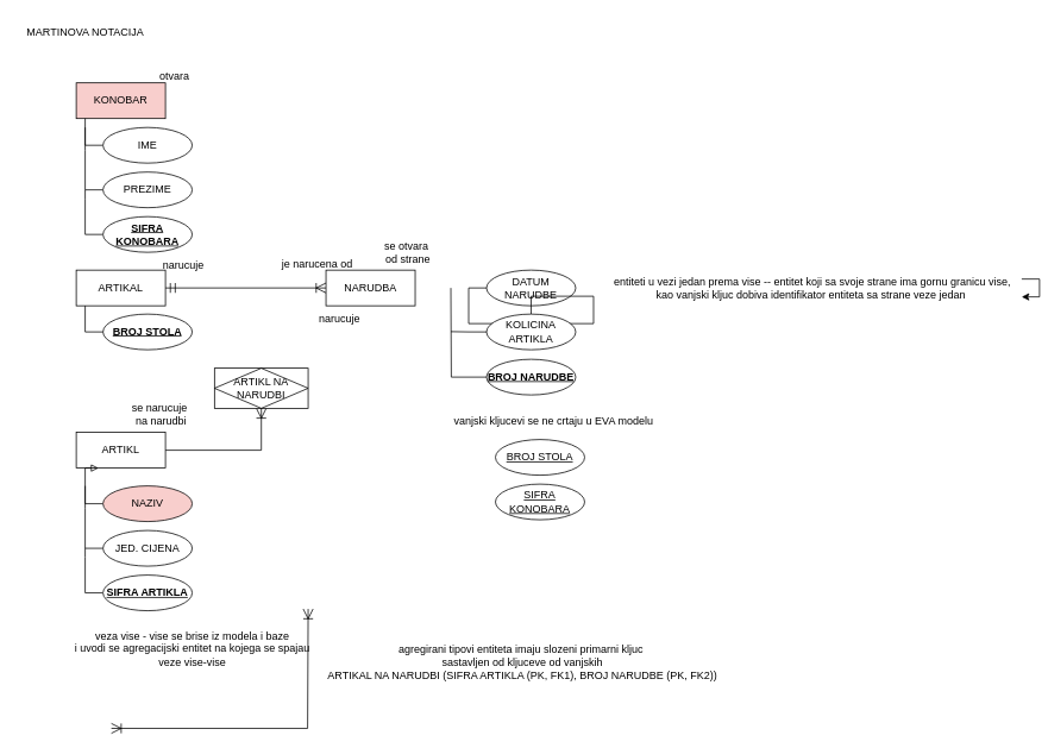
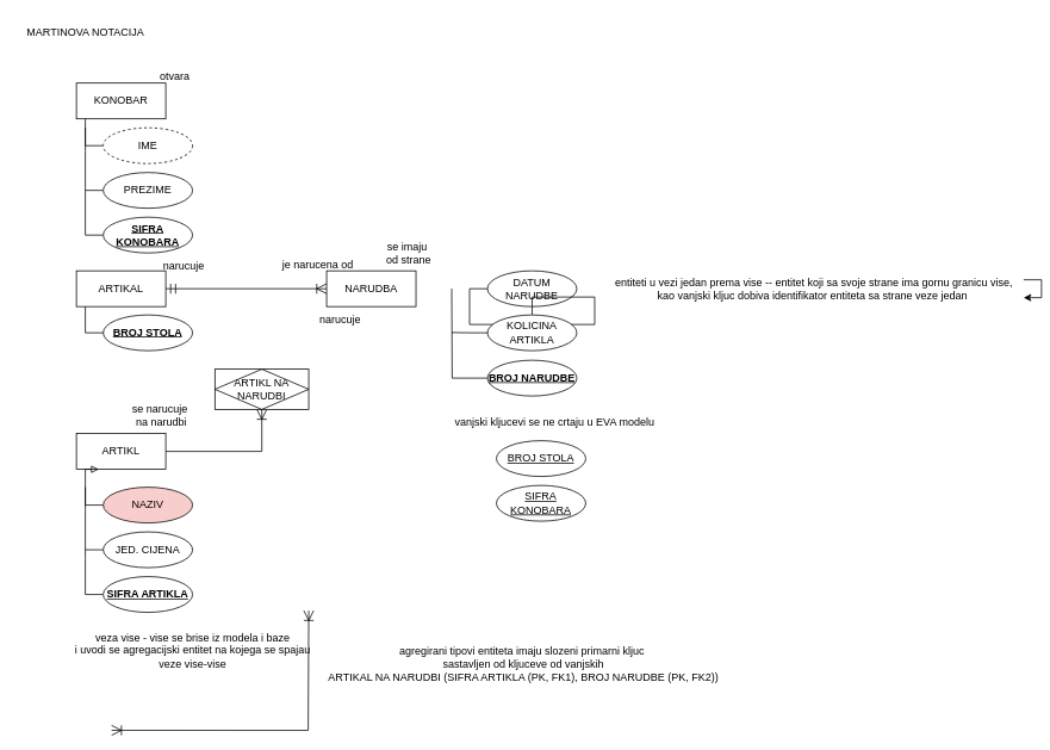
  <mxCell id="0" />
  <mxCell id="1" parent="0" />
  <mxCell id="2" value="ARTIKAL" style="whiteSpace=wrap;html=1;align=center;" vertex="1" parent="1"><mxGeometry x="85" y="302" width="100" height="40" as="geometry" /></mxCell>
  <mxCell id="3" style="edgeStyle=orthogonalEdgeStyle;rounded=0;orthogonalLoop=1;jettySize=auto;html=1;exitX=1;exitY=0.5;exitDx=0;exitDy=0;entryX=0.5;entryY=1;entryDx=0;entryDy=0;endArrow=ERoneToMany;endFill=0;endSize=9;" edge="1" parent="1" source="4" target="42"><mxGeometry relative="1" as="geometry" /></mxCell>
  <mxCell id="4" value="ARTIKL" style="whiteSpace=wrap;html=1;align=center;" vertex="1" parent="1"><mxGeometry x="85" y="484" width="100" height="40" as="geometry" /></mxCell>
- <mxCell id="5" value="KONOBAR" style="whiteSpace=wrap;html=1;align=center;fillColor=#f8cecc;" vertex="1" parent="1"><mxGeometry x="85" y="92" width="100" height="40" as="geometry" /></mxCell>
+ <mxCell id="5" value="KONOBAR" style="whiteSpace=wrap;html=1;align=center;" vertex="1" parent="1"><mxGeometry x="85" y="92" width="100" height="40" as="geometry" /></mxCell>
  <mxCell id="6" style="edgeStyle=orthogonalEdgeStyle;rounded=0;orthogonalLoop=1;jettySize=auto;html=1;exitX=0;exitY=0.5;exitDx=0;exitDy=0;entryX=1;entryY=0.5;entryDx=0;entryDy=0;endArrow=ERmandOne;endFill=0;startArrow=ERoneToMany;startFill=0;targetPerimeterSpacing=0;endSize=9;startSize=9;" edge="1" parent="1" source="8" target="2"><mxGeometry relative="1" as="geometry" /></mxCell>
  <mxCell id="7" style="edgeStyle=orthogonalEdgeStyle;rounded=0;orthogonalLoop=1;jettySize=auto;html=1;entryX=1;entryY=0.5;entryDx=0;entryDy=0;endArrow=ERoneToMany;endFill=0;endSize=9;startSize=9;startArrow=ERoneToMany;startFill=0;exitX=0.866;exitY=-0.132;exitDx=0;exitDy=0;exitPerimeter=0;" edge="1" parent="1"><mxGeometry relative="1" as="geometry"><mxPoint x="345" y="682" as="sourcePoint" /><mxPoint x="124.38" y="815.96" as="targetPoint" /><Array as="points"><mxPoint x="345.38" y="685.96" /><mxPoint x="344.38" y="815.96" /></Array></mxGeometry></mxCell>
  <mxCell id="8" value="NARUDBA" style="whiteSpace=wrap;html=1;align=center;" vertex="1" parent="1"><mxGeometry x="365" y="302" width="100" height="40" as="geometry" /></mxCell>
  <mxCell id="9" value="MARTINOVA NOTACIJA" style="text;html=1;align=center;verticalAlign=middle;resizable=0;points=[];autosize=1;strokeColor=none;fillColor=none;" vertex="1" parent="1"><mxGeometry x="20" y="20" width="150" height="30" as="geometry" /></mxCell>
  <mxCell id="10" style="edgeStyle=orthogonalEdgeStyle;rounded=0;orthogonalLoop=1;jettySize=auto;html=1;exitX=0;exitY=0.5;exitDx=0;exitDy=0;entryX=0.25;entryY=1;entryDx=0;entryDy=0;endArrow=block;endFill=0;" edge="1" parent="1" source="11" target="4"><mxGeometry relative="1" as="geometry" /></mxCell>
  <mxCell id="11" value="NAZIV" style="ellipse;whiteSpace=wrap;html=1;align=center;fillColor=#f8cecc;" vertex="1" parent="1"><mxGeometry x="115" y="544" width="100" height="40" as="geometry" /></mxCell>
  <mxCell id="12" style="edgeStyle=orthogonalEdgeStyle;rounded=0;orthogonalLoop=1;jettySize=auto;html=1;exitX=0;exitY=0.5;exitDx=0;exitDy=0;endArrow=none;endFill=0;" edge="1" parent="1" source="13"><mxGeometry relative="1" as="geometry"><mxPoint x="95" y="544" as="targetPoint" /></mxGeometry></mxCell>
  <mxCell id="13" value="JED. CIJENA" style="ellipse;whiteSpace=wrap;html=1;align=center;" vertex="1" parent="1"><mxGeometry x="115" y="594" width="100" height="40" as="geometry" /></mxCell>
  <mxCell id="14" style="edgeStyle=orthogonalEdgeStyle;rounded=0;orthogonalLoop=1;jettySize=auto;html=1;exitX=0;exitY=0.5;exitDx=0;exitDy=0;endArrow=none;endFill=0;" edge="1" parent="1" source="15"><mxGeometry relative="1" as="geometry"><mxPoint x="95" y="614" as="targetPoint" /></mxGeometry></mxCell>
  <mxCell id="15" value="&lt;b&gt;SIFRA ARTIKLA&lt;/b&gt;" style="ellipse;whiteSpace=wrap;html=1;align=center;fontStyle=4;" vertex="1" parent="1"><mxGeometry x="115" y="644" width="100" height="40" as="geometry" /></mxCell>
  <mxCell id="16" value="&lt;u&gt;&lt;b&gt;BROJ STOLA&lt;/b&gt;&lt;/u&gt;" style="ellipse;whiteSpace=wrap;html=1;align=center;" vertex="1" parent="1"><mxGeometry x="115" y="351.32" width="100" height="40" as="geometry" /></mxCell>
  <mxCell id="17" style="edgeStyle=orthogonalEdgeStyle;rounded=0;orthogonalLoop=1;jettySize=auto;html=1;exitX=0;exitY=0.5;exitDx=0;exitDy=0;entryX=0.1;entryY=1.017;entryDx=0;entryDy=0;entryPerimeter=0;endArrow=none;endFill=0;" edge="1" parent="1" source="16"><mxGeometry relative="1" as="geometry"><mxPoint x="95" y="342" as="targetPoint" /></mxGeometry></mxCell>
  <mxCell id="18" style="edgeStyle=orthogonalEdgeStyle;rounded=0;orthogonalLoop=1;jettySize=auto;html=1;exitX=0;exitY=0.5;exitDx=0;exitDy=0;endArrow=none;endFill=0;" edge="1" parent="1" source="19"><mxGeometry relative="1" as="geometry"><mxPoint x="95" y="132" as="targetPoint" /></mxGeometry></mxCell>
- <mxCell id="19" value="IME" style="ellipse;whiteSpace=wrap;html=1;align=center;" vertex="1" parent="1"><mxGeometry x="115" y="142" width="100" height="40" as="geometry" /></mxCell>
+ <mxCell id="19" value="IME" style="ellipse;whiteSpace=wrap;html=1;align=center;dashed=1;" vertex="1" parent="1"><mxGeometry x="115" y="142" width="100" height="40" as="geometry" /></mxCell>
  <mxCell id="20" style="edgeStyle=orthogonalEdgeStyle;rounded=0;orthogonalLoop=1;jettySize=auto;html=1;exitX=0;exitY=0.5;exitDx=0;exitDy=0;endArrow=none;endFill=0;" edge="1" parent="1" source="21"><mxGeometry relative="1" as="geometry"><mxPoint x="95" y="142" as="targetPoint" /></mxGeometry></mxCell>
  <mxCell id="21" value="PREZIME" style="ellipse;whiteSpace=wrap;html=1;align=center;" vertex="1" parent="1"><mxGeometry x="115" y="192" width="100" height="40" as="geometry" /></mxCell>
  <mxCell id="22" style="edgeStyle=orthogonalEdgeStyle;rounded=0;orthogonalLoop=1;jettySize=auto;html=1;exitX=0;exitY=0.5;exitDx=0;exitDy=0;endArrow=none;endFill=0;" edge="1" parent="1" source="23"><mxGeometry relative="1" as="geometry"><mxPoint x="95" y="212" as="targetPoint" /></mxGeometry></mxCell>
  <mxCell id="23" value="&lt;b&gt;SIFRA KONOBARA&lt;/b&gt;" style="ellipse;whiteSpace=wrap;html=1;align=center;fontStyle=4;" vertex="1" parent="1"><mxGeometry x="115" y="242" width="100" height="40" as="geometry" /></mxCell>
  <mxCell id="24" value="DATUM NARUDBE" style="ellipse;whiteSpace=wrap;html=1;align=center;" vertex="1" parent="1"><mxGeometry x="545" y="302" width="100" height="40" as="geometry" /></mxCell>
  <mxCell id="25" style="edgeStyle=orthogonalEdgeStyle;rounded=0;orthogonalLoop=1;jettySize=auto;html=1;exitX=0;exitY=0.5;exitDx=0;exitDy=0;endArrow=none;endFill=0;" edge="1" parent="1" source="24" target="26"><mxGeometry relative="1" as="geometry"><mxPoint x="485" y="317.34" as="targetPoint" /></mxGeometry></mxCell>
  <mxCell id="26" value="KOLICINA ARTIKLA" style="ellipse;whiteSpace=wrap;html=1;align=center;" vertex="1" parent="1"><mxGeometry x="545" y="351.32" width="100" height="40" as="geometry" /></mxCell>
  <mxCell id="27" style="edgeStyle=orthogonalEdgeStyle;rounded=0;orthogonalLoop=1;jettySize=auto;html=1;exitX=0;exitY=0.5;exitDx=0;exitDy=0;endArrow=none;endFill=0;" edge="1" parent="1" source="26"><mxGeometry relative="1" as="geometry"><mxPoint x="505" y="371" as="targetPoint" /></mxGeometry></mxCell>
  <mxCell id="28" value="&lt;b&gt;&lt;u&gt;BROJ NARUDBE&lt;/u&gt;&lt;/b&gt;" style="ellipse;whiteSpace=wrap;html=1;align=center;" vertex="1" parent="1"><mxGeometry x="545" y="402" width="100" height="40" as="geometry" /></mxCell>
  <mxCell id="29" style="edgeStyle=orthogonalEdgeStyle;rounded=0;orthogonalLoop=1;jettySize=auto;html=1;exitX=0;exitY=0.5;exitDx=0;exitDy=0;endArrow=none;endFill=0;" edge="1" parent="1" source="28"><mxGeometry relative="1" as="geometry"><mxPoint x="505" y="322" as="targetPoint" /></mxGeometry></mxCell>
  <mxCell id="30" value="narucuje" style="text;html=1;align=center;verticalAlign=middle;resizable=0;points=[];autosize=1;strokeColor=none;fillColor=none;" vertex="1" parent="1"><mxGeometry x="170" y="282" width="70" height="30" as="geometry" /></mxCell>
  <mxCell id="31" value="je narucena od" style="text;html=1;align=center;verticalAlign=middle;resizable=0;points=[];autosize=1;strokeColor=none;fillColor=none;" vertex="1" parent="1"><mxGeometry x="305" y="280" width="100" height="30" as="geometry" /></mxCell>
  <mxCell id="32" value="entiteti u vezi jedan prema vise -- entitet koji sa svoje strane ima gornu granicu vise, &lt;br&gt;kao vanjski kljuc dobiva identifikator entiteta sa strane veze jedan&amp;nbsp;" style="text;html=1;align=center;verticalAlign=middle;resizable=0;points=[];autosize=1;strokeColor=none;fillColor=none;" vertex="1" parent="1"><mxGeometry x="675" y="302" width="470" height="40" as="geometry" /></mxCell>
  <mxCell id="33" style="edgeStyle=orthogonalEdgeStyle;rounded=0;orthogonalLoop=1;jettySize=auto;html=1;" edge="1" parent="1" source="32" target="32"><mxGeometry relative="1" as="geometry" /></mxCell>
  <mxCell id="34" value="otvara" style="text;html=1;align=center;verticalAlign=middle;resizable=0;points=[];autosize=1;strokeColor=none;fillColor=none;" vertex="1" parent="1"><mxGeometry x="165" y="70" width="60" height="30" as="geometry" /></mxCell>
- <mxCell id="35" value="se otvara&lt;br&gt;&amp;nbsp;od strane" style="text;html=1;align=center;verticalAlign=middle;resizable=0;points=[];autosize=1;strokeColor=none;fillColor=none;" vertex="1" parent="1"><mxGeometry x="415" y="262" width="80" height="40" as="geometry" /></mxCell>
+ <mxCell id="35" value="se imaju&lt;br&gt;&amp;nbsp;od strane" style="text;html=1;align=center;verticalAlign=middle;resizable=0;points=[];autosize=1;strokeColor=none;fillColor=none;" vertex="1" parent="1"><mxGeometry x="415" y="262" width="80" height="40" as="geometry" /></mxCell>
  <mxCell id="36" value="vanjski kljucevi se ne crtaju u EVA modelu" style="text;html=1;align=center;verticalAlign=middle;resizable=0;points=[];autosize=1;strokeColor=none;fillColor=none;" vertex="1" parent="1"><mxGeometry x="495" y="457" width="250" height="30" as="geometry" /></mxCell>
  <mxCell id="37" value="&lt;u&gt;BROJ STOLA&lt;/u&gt;" style="ellipse;whiteSpace=wrap;html=1;align=center;" vertex="1" parent="1"><mxGeometry x="555" y="492" width="100" height="40" as="geometry" /></mxCell>
  <mxCell id="38" value="SIFRA KONOBARA" style="ellipse;whiteSpace=wrap;html=1;align=center;fontStyle=4;" vertex="1" parent="1"><mxGeometry x="555" y="542" width="100" height="40" as="geometry" /></mxCell>
  <mxCell id="39" value="narucuje" style="text;html=1;align=center;verticalAlign=middle;resizable=0;points=[];autosize=1;strokeColor=none;fillColor=none;" vertex="1" parent="1"><mxGeometry x="345" y="342" width="70" height="30" as="geometry" /></mxCell>
  <mxCell id="40" value="se narucuje&amp;nbsp;&lt;br&gt;na narudbi" style="text;html=1;align=center;verticalAlign=middle;resizable=0;points=[];autosize=1;strokeColor=none;fillColor=none;" vertex="1" parent="1"><mxGeometry x="135" y="444" width="90" height="40" as="geometry" /></mxCell>
  <mxCell id="41" value="veza vise - vise se brise iz modela i baze&lt;br&gt;i uvodi se agregacijski entitet na kojega se spajau&lt;br&gt;veze vise-vise" style="text;html=1;align=center;verticalAlign=middle;resizable=0;points=[];autosize=1;strokeColor=none;fillColor=none;" vertex="1" parent="1"><mxGeometry x="70" y="697" width="290" height="60" as="geometry" /></mxCell>
  <mxCell id="42" value="&lt;span style=&quot;white-space: pre;&quot;&gt;ARTIKL NA&lt;br&gt;NARUDBI&lt;br&gt;&lt;/span&gt;" style="shape=associativeEntity;whiteSpace=wrap;html=1;align=center;" vertex="1" parent="1"><mxGeometry x="240" y="412" width="105" height="45" as="geometry" /></mxCell>
  <mxCell id="43" value="agregirani tipovi entiteta imaju slozeni primarni kljuc&amp;nbsp;&lt;br&gt;sastavljen od kljuceve od vanjskih&lt;br&gt;ARTIKAL NA NARUDBI (SIFRA ARTIKLA (PK, FK1), BROJ NARUDBE (PK, FK2))" style="text;html=1;align=center;verticalAlign=middle;resizable=0;points=[];autosize=1;strokeColor=none;fillColor=none;" vertex="1" parent="1"><mxGeometry x="355" y="712" width="460" height="60" as="geometry" /></mxCell>
